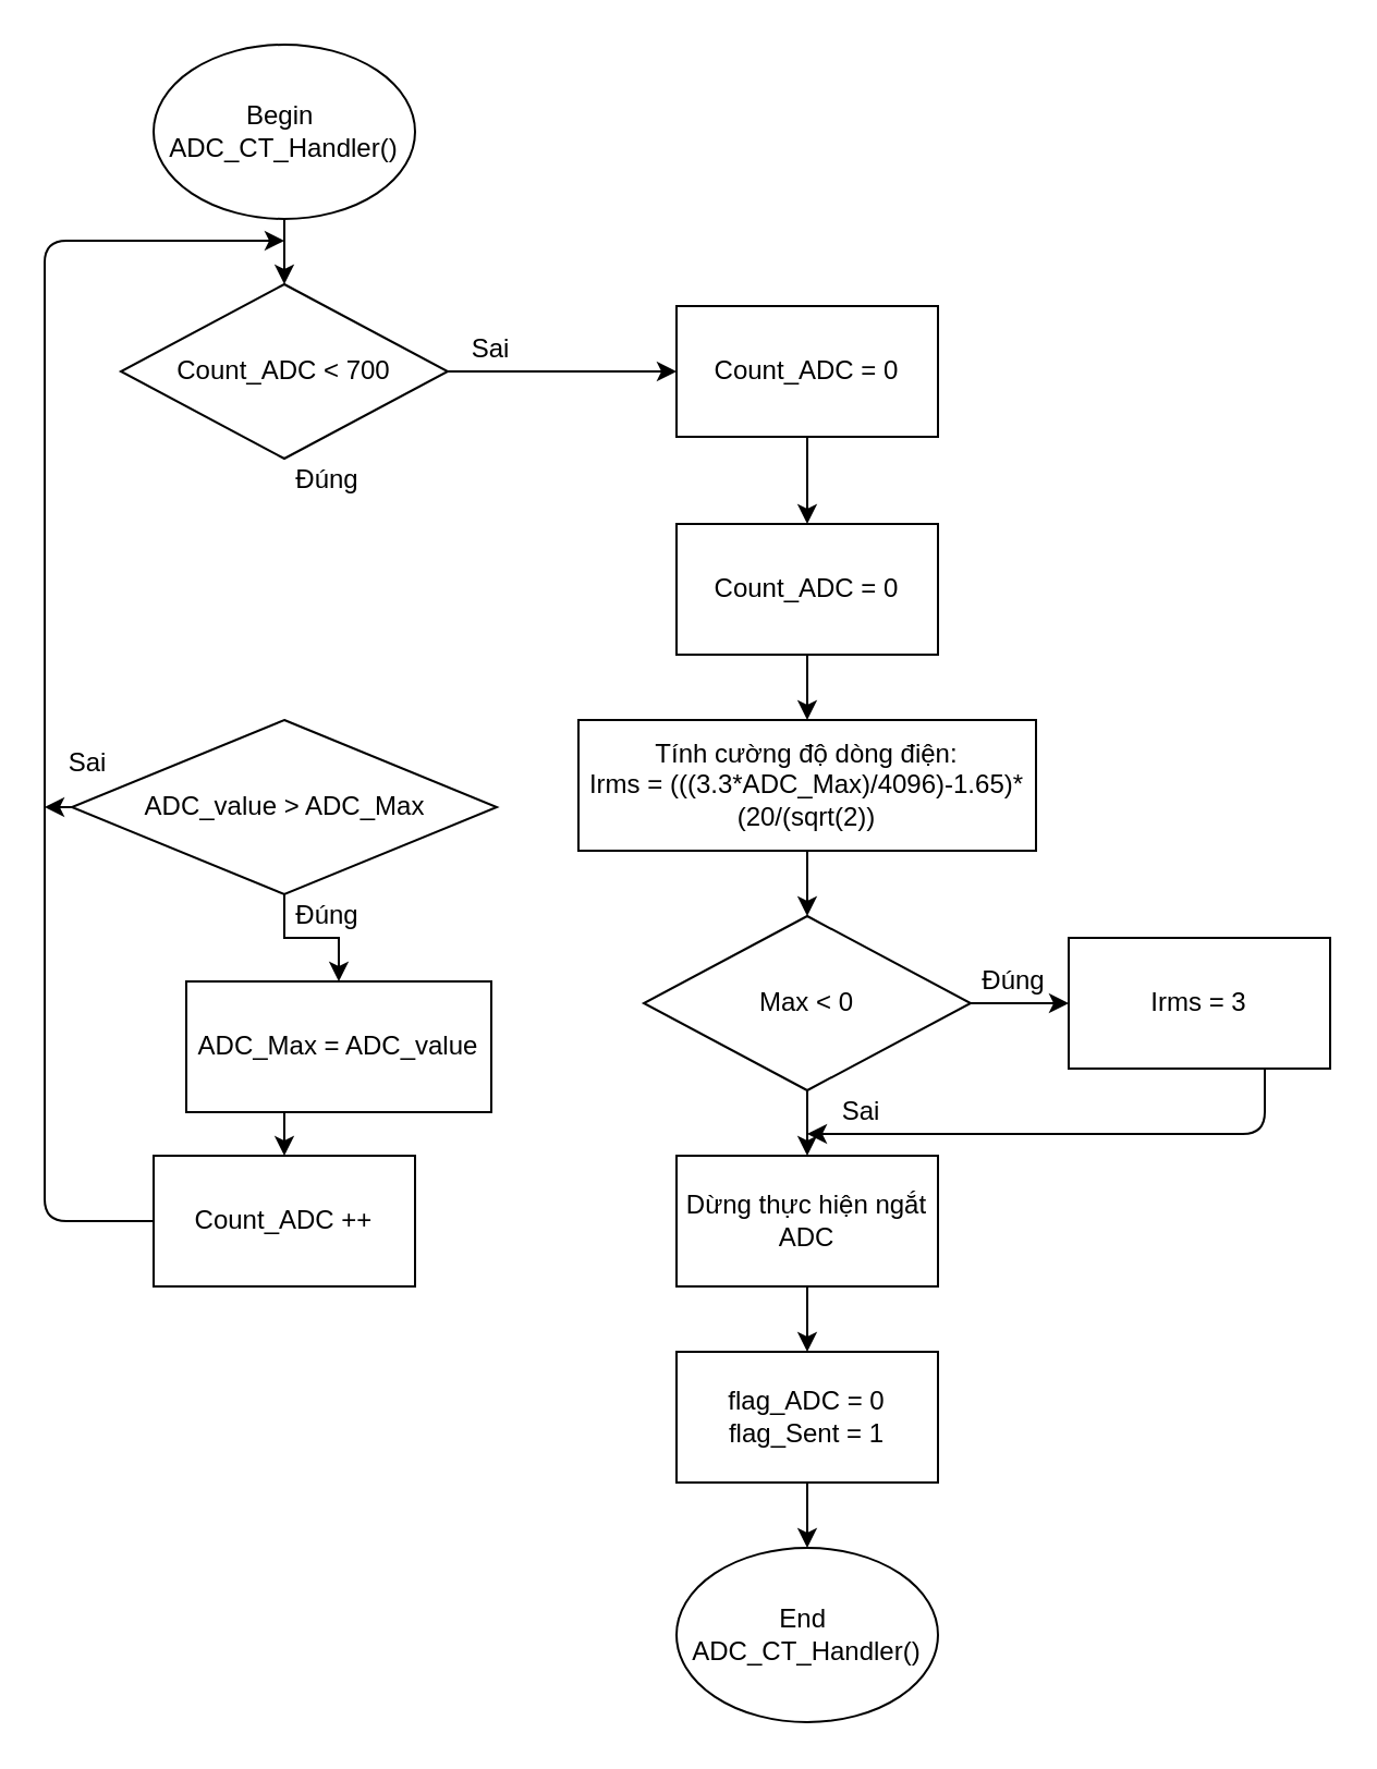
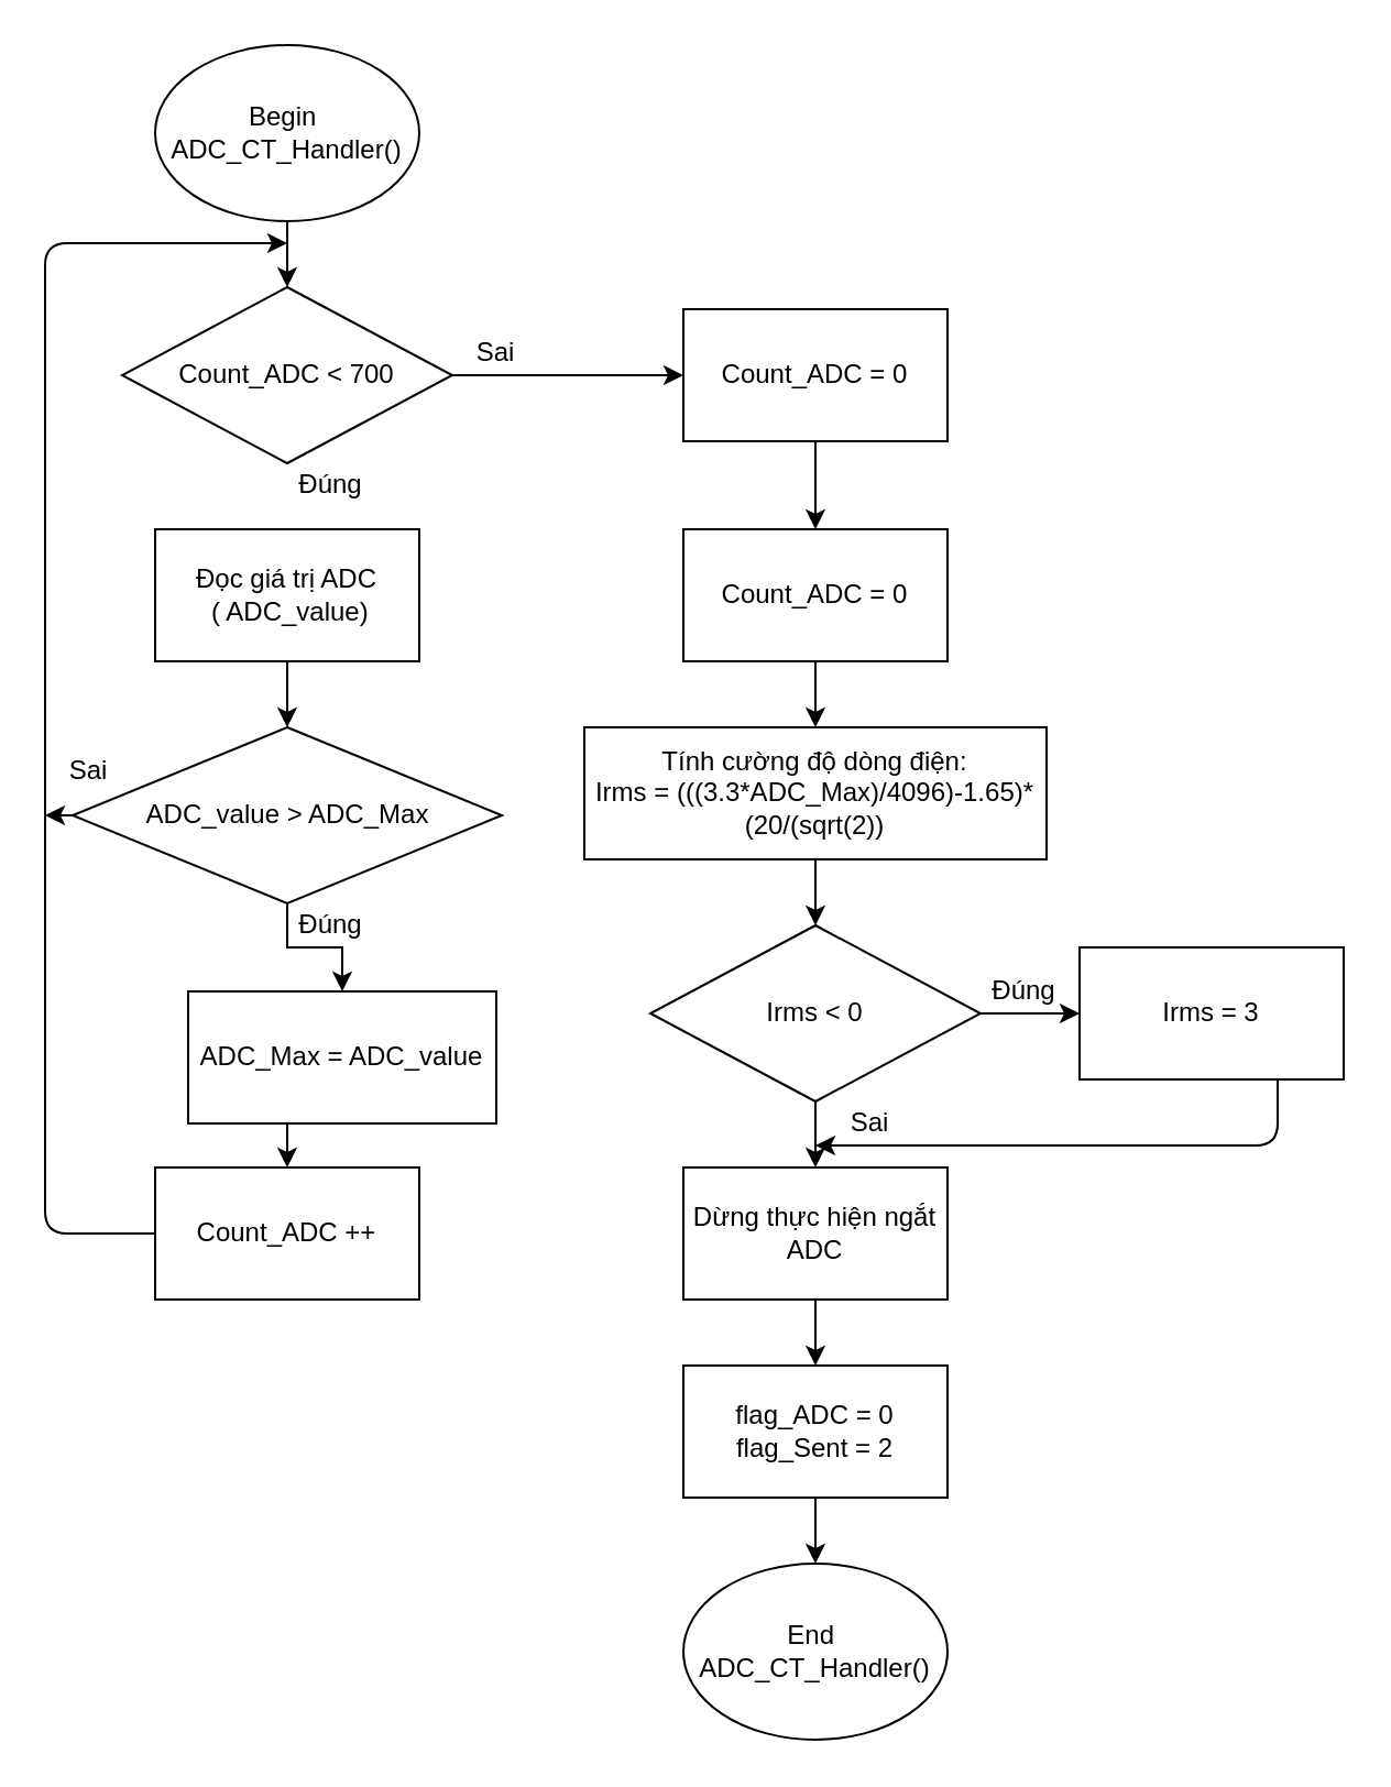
  <mxCell id="0" />
  <mxCell id="1" parent="0" />
  <mxCell id="2" style="edgeStyle=orthogonalEdgeStyle;rounded=0;orthogonalLoop=1;jettySize=auto;html=1;exitX=0.5;exitY=1;exitDx=0;exitDy=0;entryX=0.5;entryY=0;entryDx=0;entryDy=0;" edge="1" parent="1" source="3" target="5"><mxGeometry relative="1" as="geometry" /></mxCell>
  <mxCell id="3" value="Begin&amp;nbsp;&lt;br&gt;ADC_CT_Handler()" style="ellipse;whiteSpace=wrap;html=1;" vertex="1" parent="1"><mxGeometry x="70" y="20" width="120" height="80" as="geometry" /></mxCell>
  <mxCell id="4" style="edgeStyle=orthogonalEdgeStyle;rounded=0;orthogonalLoop=1;jettySize=auto;html=1;exitX=1;exitY=0.5;exitDx=0;exitDy=0;entryX=0;entryY=0.5;entryDx=0;entryDy=0;" edge="1" parent="1" source="5" target="15"><mxGeometry relative="1" as="geometry" /></mxCell>
  <mxCell id="5" value="Count_ADC &amp;lt; 700" style="rhombus;whiteSpace=wrap;html=1;" vertex="1" parent="1"><mxGeometry x="55" y="130" width="150" height="80" as="geometry" /></mxCell>
+ <mxCell id="6" style="edgeStyle=orthogonalEdgeStyle;rounded=0;orthogonalLoop=1;jettySize=auto;html=1;exitX=0.5;exitY=1;exitDx=0;exitDy=0;entryX=0.5;entryY=0;entryDx=0;entryDy=0;" edge="1" parent="1" source="7" target="10"><mxGeometry relative="1" as="geometry" /></mxCell>
+ <mxCell id="7" value="Đọc giá trị ADC&lt;br&gt;&amp;nbsp;( ADC_value)" style="rounded=0;whiteSpace=wrap;html=1;" vertex="1" parent="1"><mxGeometry x="70" y="240" width="120" height="60" as="geometry" /></mxCell>
  <mxCell id="8" style="edgeStyle=orthogonalEdgeStyle;rounded=0;orthogonalLoop=1;jettySize=auto;html=1;exitX=0.5;exitY=1;exitDx=0;exitDy=0;entryX=0.5;entryY=0;entryDx=0;entryDy=0;" edge="1" parent="1" source="10" target="12"><mxGeometry relative="1" as="geometry" /></mxCell>
  <mxCell id="9" style="edgeStyle=orthogonalEdgeStyle;rounded=0;orthogonalLoop=1;jettySize=auto;html=1;exitX=0;exitY=0.5;exitDx=0;exitDy=0;" edge="1" parent="1" source="10"><mxGeometry relative="1" as="geometry"><mxPoint x="20" y="370" as="targetPoint" /></mxGeometry></mxCell>
  <mxCell id="10" value="ADC_value &amp;gt; ADC_Max" style="rhombus;whiteSpace=wrap;html=1;" vertex="1" parent="1"><mxGeometry x="32.5" y="330" width="195" height="80" as="geometry" /></mxCell>
  <mxCell id="11" style="edgeStyle=orthogonalEdgeStyle;rounded=0;orthogonalLoop=1;jettySize=auto;html=1;exitX=0.5;exitY=1;exitDx=0;exitDy=0;entryX=0.5;entryY=0;entryDx=0;entryDy=0;" edge="1" parent="1" source="12" target="13"><mxGeometry relative="1" as="geometry" /></mxCell>
  <mxCell id="12" value="ADC_Max = ADC_value" style="rounded=0;whiteSpace=wrap;html=1;" vertex="1" parent="1"><mxGeometry x="85" y="450" width="140" height="60" as="geometry" /></mxCell>
  <mxCell id="13" value="Count_ADC ++" style="rounded=0;whiteSpace=wrap;html=1;" vertex="1" parent="1"><mxGeometry x="70" y="530" width="120" height="60" as="geometry" /></mxCell>
  <mxCell id="14" style="edgeStyle=orthogonalEdgeStyle;rounded=0;orthogonalLoop=1;jettySize=auto;html=1;exitX=0.5;exitY=1;exitDx=0;exitDy=0;entryX=0.5;entryY=0;entryDx=0;entryDy=0;" edge="1" parent="1" source="15" target="18"><mxGeometry relative="1" as="geometry" /></mxCell>
  <mxCell id="15" value="Count_ADC = 0" style="rounded=0;whiteSpace=wrap;html=1;" vertex="1" parent="1"><mxGeometry x="310" y="140" width="120" height="60" as="geometry" /></mxCell>
  <mxCell id="16" value="" style="endArrow=classic;html=1;exitX=0;exitY=0.5;exitDx=0;exitDy=0;" edge="1" parent="1" source="13"><mxGeometry width="50" height="50" relative="1" as="geometry"><mxPoint x="70" y="340" as="sourcePoint" /><mxPoint x="130" y="110" as="targetPoint" /><Array as="points"><mxPoint x="20" y="560" /><mxPoint x="20" y="110" /></Array></mxGeometry></mxCell>
  <mxCell id="17" style="edgeStyle=orthogonalEdgeStyle;rounded=0;orthogonalLoop=1;jettySize=auto;html=1;exitX=0.5;exitY=1;exitDx=0;exitDy=0;entryX=0.5;entryY=0;entryDx=0;entryDy=0;" edge="1" parent="1" source="18" target="20"><mxGeometry relative="1" as="geometry" /></mxCell>
  <mxCell id="18" value="Count_ADC = 0" style="rounded=0;whiteSpace=wrap;html=1;" vertex="1" parent="1"><mxGeometry x="310" y="240" width="120" height="60" as="geometry" /></mxCell>
  <mxCell id="19" style="edgeStyle=orthogonalEdgeStyle;rounded=0;orthogonalLoop=1;jettySize=auto;html=1;exitX=0.5;exitY=1;exitDx=0;exitDy=0;entryX=0.5;entryY=0;entryDx=0;entryDy=0;" edge="1" parent="1" source="20" target="23"><mxGeometry relative="1" as="geometry" /></mxCell>
  <mxCell id="20" value="Tính cường độ dòng điện:&lt;br&gt;Irms = (((3.3*ADC_Max)/4096)-1.65)*(20/(sqrt(2))" style="rounded=0;whiteSpace=wrap;html=1;" vertex="1" parent="1"><mxGeometry x="265" y="330" width="210" height="60" as="geometry" /></mxCell>
  <mxCell id="21" style="edgeStyle=orthogonalEdgeStyle;rounded=0;orthogonalLoop=1;jettySize=auto;html=1;exitX=1;exitY=0.5;exitDx=0;exitDy=0;entryX=0;entryY=0.5;entryDx=0;entryDy=0;" edge="1" parent="1" source="23" target="24"><mxGeometry relative="1" as="geometry" /></mxCell>
  <mxCell id="22" style="edgeStyle=orthogonalEdgeStyle;rounded=0;orthogonalLoop=1;jettySize=auto;html=1;exitX=0.5;exitY=1;exitDx=0;exitDy=0;entryX=0.5;entryY=0;entryDx=0;entryDy=0;" edge="1" parent="1" source="23" target="26"><mxGeometry relative="1" as="geometry" /></mxCell>
- <mxCell id="23" value="Max &amp;lt; 0" style="rhombus;whiteSpace=wrap;html=1;" vertex="1" parent="1"><mxGeometry x="295" y="420" width="150" height="80" as="geometry" /></mxCell>
+ <mxCell id="23" value="Irms &amp;lt; 0" style="rhombus;whiteSpace=wrap;html=1;" vertex="1" parent="1"><mxGeometry x="295" y="420" width="150" height="80" as="geometry" /></mxCell>
  <mxCell id="24" value="Irms = 3" style="rounded=0;whiteSpace=wrap;html=1;" vertex="1" parent="1"><mxGeometry x="490" y="430" width="120" height="60" as="geometry" /></mxCell>
  <mxCell id="25" style="edgeStyle=orthogonalEdgeStyle;rounded=0;orthogonalLoop=1;jettySize=auto;html=1;exitX=0.5;exitY=1;exitDx=0;exitDy=0;entryX=0.5;entryY=0;entryDx=0;entryDy=0;" edge="1" parent="1" source="26" target="29"><mxGeometry relative="1" as="geometry" /></mxCell>
  <mxCell id="26" value="Dừng thực hiện ngắt ADC" style="rounded=0;whiteSpace=wrap;html=1;" vertex="1" parent="1"><mxGeometry x="310" y="530" width="120" height="60" as="geometry" /></mxCell>
  <mxCell id="27" value="" style="endArrow=classic;html=1;exitX=0.75;exitY=1;exitDx=0;exitDy=0;" edge="1" parent="1" source="24"><mxGeometry width="50" height="50" relative="1" as="geometry"><mxPoint x="380" y="640" as="sourcePoint" /><mxPoint x="370" y="520" as="targetPoint" /><Array as="points"><mxPoint x="580" y="520" /></Array></mxGeometry></mxCell>
  <mxCell id="28" style="edgeStyle=orthogonalEdgeStyle;rounded=0;orthogonalLoop=1;jettySize=auto;html=1;exitX=0.5;exitY=1;exitDx=0;exitDy=0;entryX=0.5;entryY=0;entryDx=0;entryDy=0;" edge="1" parent="1" source="29" target="30"><mxGeometry relative="1" as="geometry" /></mxCell>
- <mxCell id="29" value="flag_ADC = 0&lt;br&gt;flag_Sent = 1" style="rounded=0;whiteSpace=wrap;html=1;" vertex="1" parent="1"><mxGeometry x="310" y="620" width="120" height="60" as="geometry" /></mxCell>
+ <mxCell id="29" value="flag_ADC = 0&lt;br&gt;flag_Sent = 2" style="rounded=0;whiteSpace=wrap;html=1;" vertex="1" parent="1"><mxGeometry x="310" y="620" width="120" height="60" as="geometry" /></mxCell>
  <mxCell id="30" value="End&amp;nbsp;&lt;br&gt;ADC_CT_Handler()" style="ellipse;whiteSpace=wrap;html=1;" vertex="1" parent="1"><mxGeometry x="310" y="710" width="120" height="80" as="geometry" /></mxCell>
  <mxCell id="31" value="Đúng" style="text;html=1;strokeColor=none;fillColor=none;align=center;verticalAlign=middle;whiteSpace=wrap;rounded=0;" vertex="1" parent="1"><mxGeometry x="130" y="410" width="40" height="20" as="geometry" /></mxCell>
  <mxCell id="32" value="Sai" style="text;html=1;strokeColor=none;fillColor=none;align=center;verticalAlign=middle;whiteSpace=wrap;rounded=0;" vertex="1" parent="1"><mxGeometry x="20" y="340" width="40" height="20" as="geometry" /></mxCell>
  <mxCell id="33" value="Đúng" style="text;html=1;strokeColor=none;fillColor=none;align=center;verticalAlign=middle;whiteSpace=wrap;rounded=0;" vertex="1" parent="1"><mxGeometry x="130" y="210" width="40" height="20" as="geometry" /></mxCell>
  <mxCell id="34" value="Sai" style="text;html=1;strokeColor=none;fillColor=none;align=center;verticalAlign=middle;whiteSpace=wrap;rounded=0;" vertex="1" parent="1"><mxGeometry x="205" y="150" width="40" height="20" as="geometry" /></mxCell>
  <mxCell id="35" value="Đúng" style="text;html=1;strokeColor=none;fillColor=none;align=center;verticalAlign=middle;whiteSpace=wrap;rounded=0;" vertex="1" parent="1"><mxGeometry x="445" y="440" width="40" height="20" as="geometry" /></mxCell>
  <mxCell id="36" value="Sai" style="text;html=1;strokeColor=none;fillColor=none;align=center;verticalAlign=middle;whiteSpace=wrap;rounded=0;" vertex="1" parent="1"><mxGeometry x="375" y="500" width="40" height="20" as="geometry" /></mxCell>
